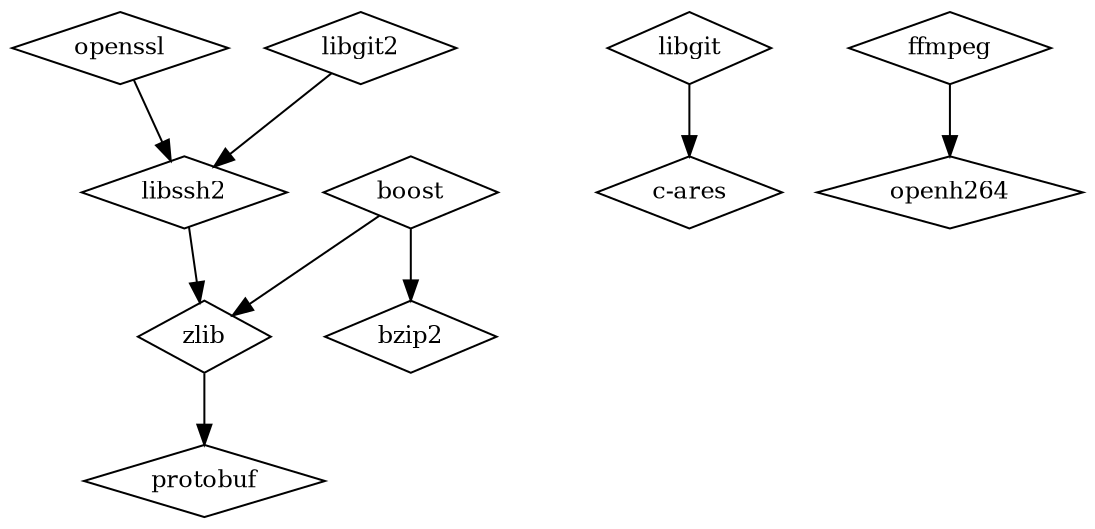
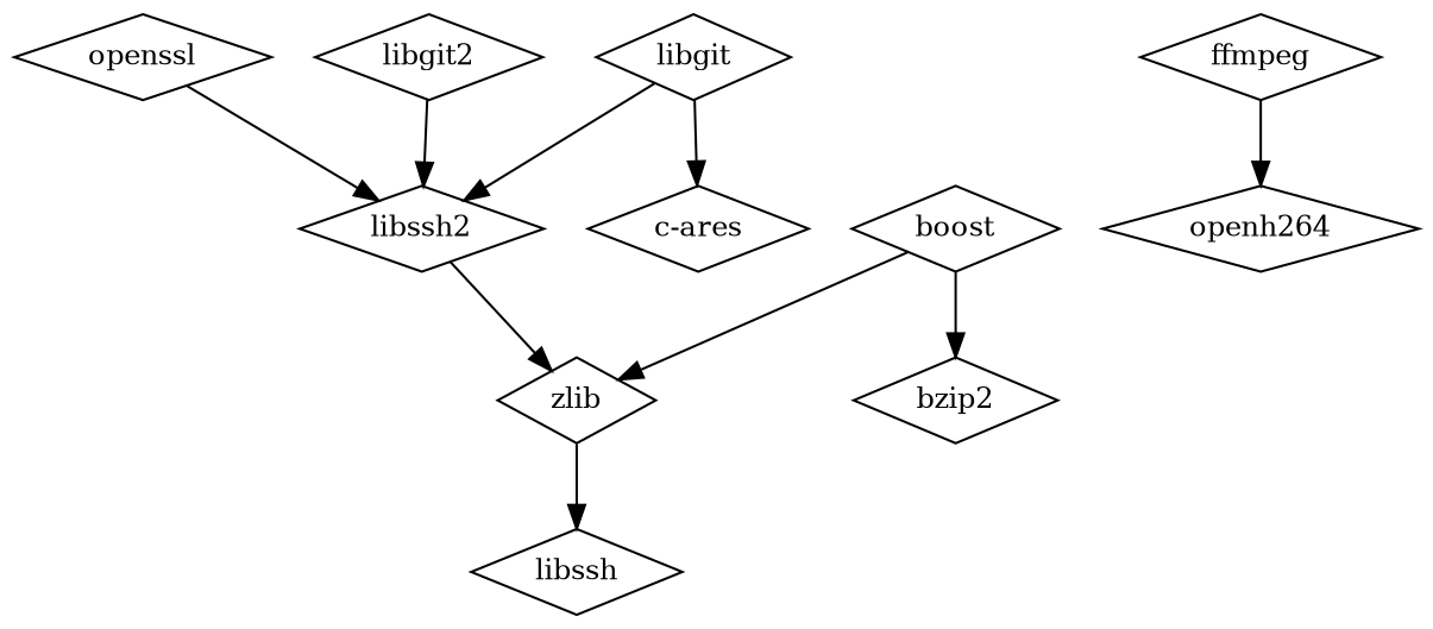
  digraph {
    node [fontsize=12 shape=diamond]
    zlib
-   protobuf
+   protobuf [label=libssh]
    openssl
    libssh2
    n5 [label="c-ares"]
    libgit2
    n7 [label=libgit]
    ffmpeg
    openh264
    boost
    bzip2
    zlib -> protobuf
    openssl -> libssh2
    libssh2 -> zlib
    libgit2 -> libssh2
+   n7 -> libssh2
    n7 -> n5
    ffmpeg -> openh264
    boost -> zlib
    boost -> bzip2
  }
